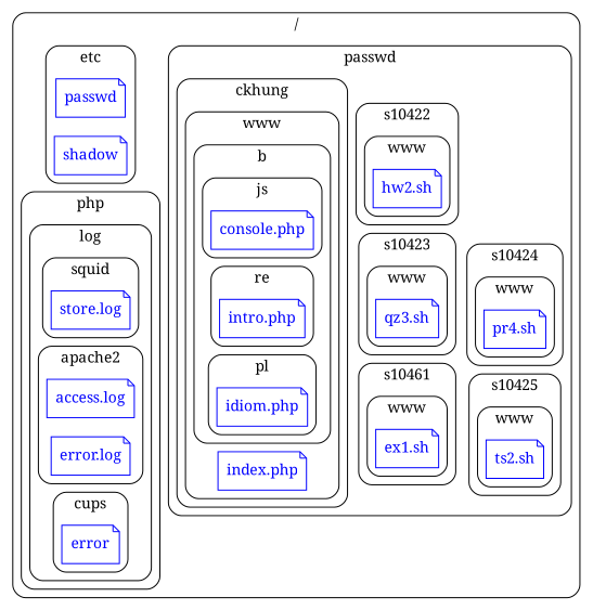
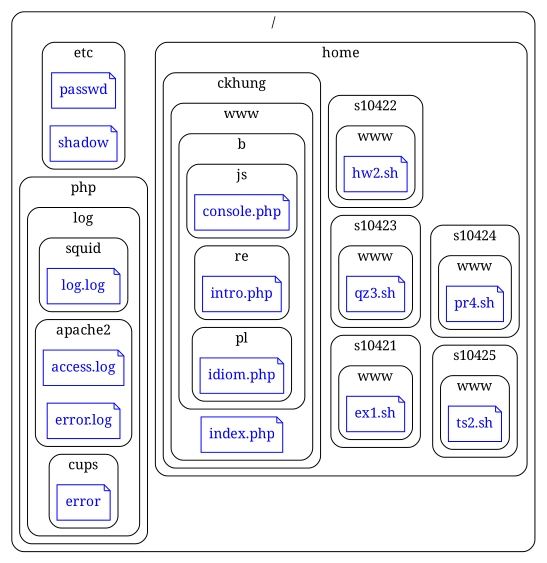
  digraph {
    fontname="Noto Serif"
    rankdir=LR
    shape=folder
    style=rounded
    node [color=blue fontcolor=blue fontname="Noto Serif" shape=note]
    edge [fontname="Noto Serif" style=invis]
    "ex1.sh"
    "qz3.sh"
    n3 [label="ts2.sh"]
    "console.php"
    "intro.php"
    "idiom.php"
    "index.php"
    "hw2.sh"
    "pr4.sh"
    passwd
    shadow
-   "store.log"
+   "store.log" [label="log.log"]
    "access.log"
    "error.log"
    error
    subgraph cluster_1 {
      label="/"
      subgraph cluster_2 {
-       label=passwd
+       label=home
        subgraph cluster_3 {
-         label=s10461
+         label=s10421
          subgraph cluster_4 {
            label=www
            "ex1.sh"
          }
        }
        subgraph cluster_5 {
          label=s10423
          subgraph cluster_6 {
            label=www
            "qz3.sh"
          }
        }
        subgraph cluster_7 {
          label=s10425
          subgraph cluster_8 {
            label=www
            n3
          }
        }
        subgraph cluster_9 {
          label=ckhung
          subgraph cluster_10 {
            label=www
            "index.php"
            subgraph cluster_11 {
              label=b
              subgraph cluster_12 {
                label=js
                "console.php"
              }
              subgraph cluster_13 {
                label=re
                "intro.php"
              }
              subgraph cluster_14 {
                label=pl
                "idiom.php"
              }
            }
          }
        }
        subgraph cluster_15 {
          label=s10422
          subgraph cluster_16 {
            label=www
            "hw2.sh"
          }
        }
        subgraph cluster_17 {
          label=s10424
          subgraph cluster_18 {
            label=www
            "pr4.sh"
          }
        }
      }
      subgraph cluster_19 {
        label=etc
        passwd
        shadow
      }
      subgraph cluster_20 {
        label=php
        subgraph cluster_21 {
          label=log
          subgraph cluster_22 {
            label=squid
            "store.log"
          }
          subgraph cluster_23 {
            label=apache2
            "access.log"
            "error.log"
          }
          subgraph cluster_24 {
            label=cups
            error
          }
        }
      }
    }
    "ex1.sh" -> n3
    "ex1.sh" -> "pr4.sh"
    "intro.php" -> "ex1.sh"
    "intro.php" -> "qz3.sh"
    "intro.php" -> "hw2.sh"
    passwd -> "intro.php"
    "store.log" -> "intro.php"
  }
